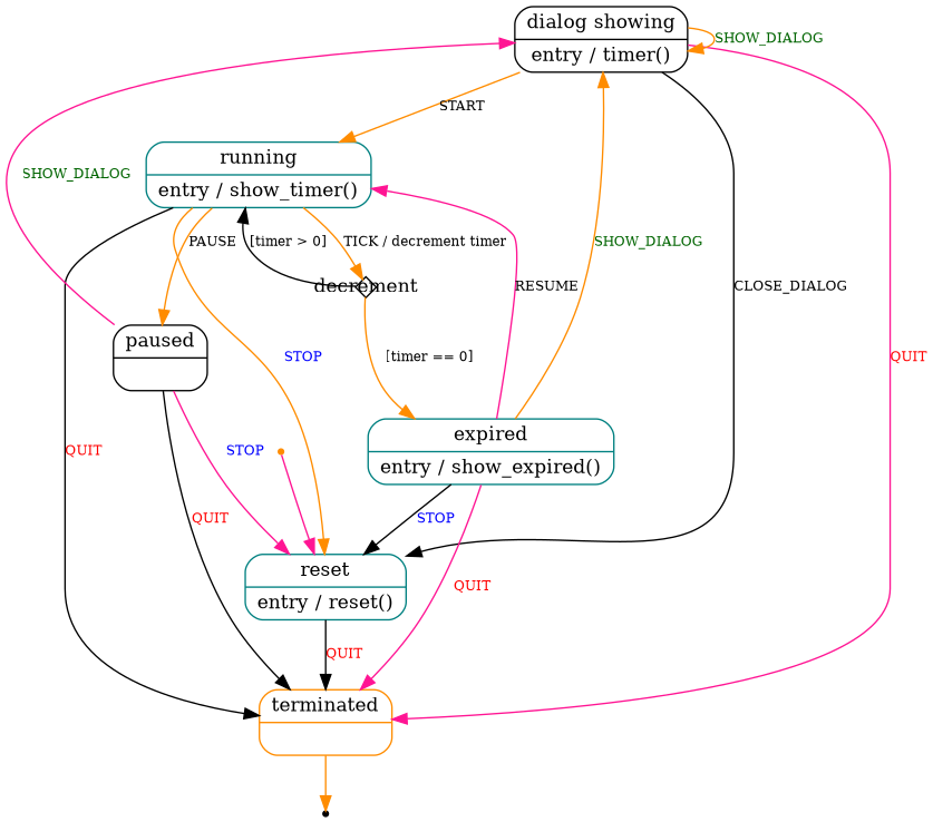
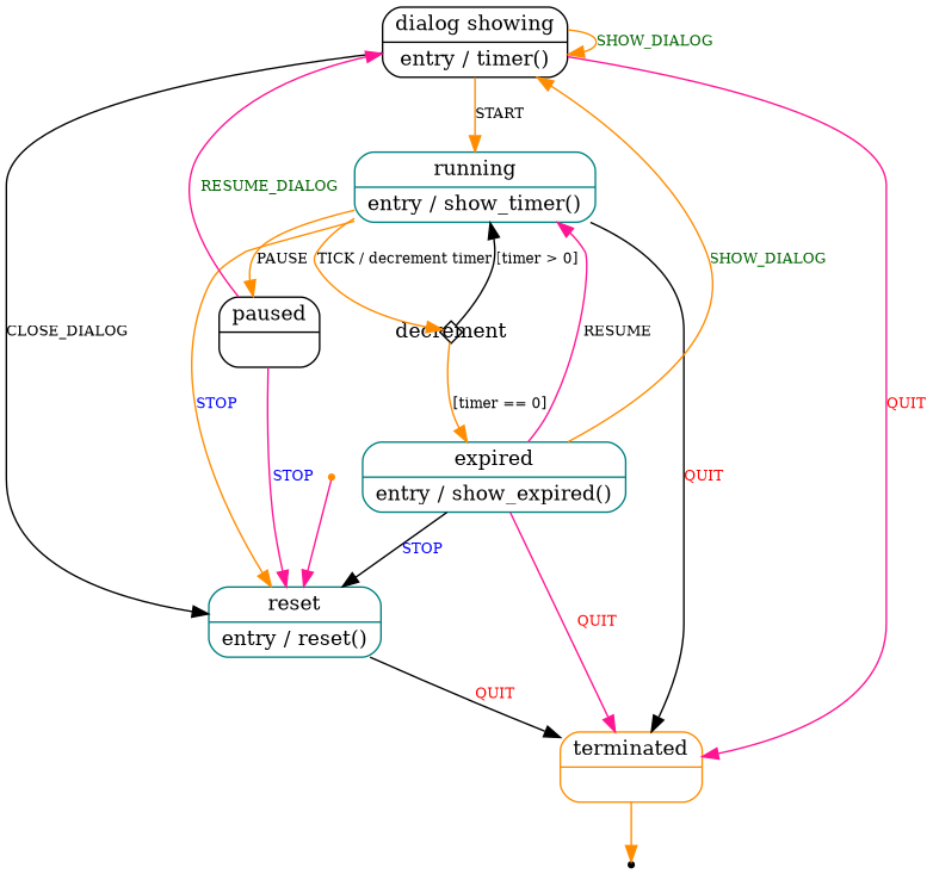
  strict digraph {
    forcelabels=true
    node [color=black fontsize=13 shape=Mrecord]
    edge [color=darkorange fontsize=9]
    init [color=darkorange label="{ \N | }" shape=point]
    reset [color=teal label="{ \N | entry / reset() }"]
    terminated [color=darkorange label="{ \N | }"]
    n4 [label="{ dialog showing | entry / timer() }"]
    running [color=teal label="{ \N | entry / show_timer() }"]
    exit [label="{ \N | }" shape=point]
    paused [label="{ \N | }"]
    decrement [fixedsize=true height=0.2 shape=diamond width=0.2]
    expired [color=teal label="{ \N | entry / show_expired() }"]
    init -> reset [color=deeppink]
    reset -> terminated [color=black fontcolor=red label=QUIT]
    terminated -> exit
    n4 -> reset [color=black label=CLOSE_DIALOG]
    n4 -> terminated [color=deeppink fontcolor=red label=QUIT]
    n4 -> n4 [fontcolor=darkgreen label=SHOW_DIALOG]
    n4 -> running [label=START]
    running -> reset [fontcolor=blue label=STOP]
    running -> terminated [color=black fontcolor=red label=QUIT]
    running -> paused [label=PAUSE]
    running -> decrement [label="TICK / decrement timer"]
    paused -> reset [color=deeppink fontcolor=blue label=STOP]
-   paused -> terminated [color=black fontcolor=red label=QUIT]
-   paused -> n4 [color=deeppink fontcolor=darkgreen label=SHOW_DIALOG]
+   paused -> n4 [color=deeppink fontcolor=darkgreen label=RESUME_DIALOG]
    decrement -> running [color=black label="[timer > 0]"]
    decrement -> expired [label="[timer == 0]"]
    expired -> reset [color=black fontcolor=blue label=STOP]
    expired -> terminated [color=deeppink fontcolor=red label=QUIT]
    expired -> n4 [fontcolor=darkgreen label=SHOW_DIALOG]
    expired -> running [color=deeppink label=RESUME]
  }
